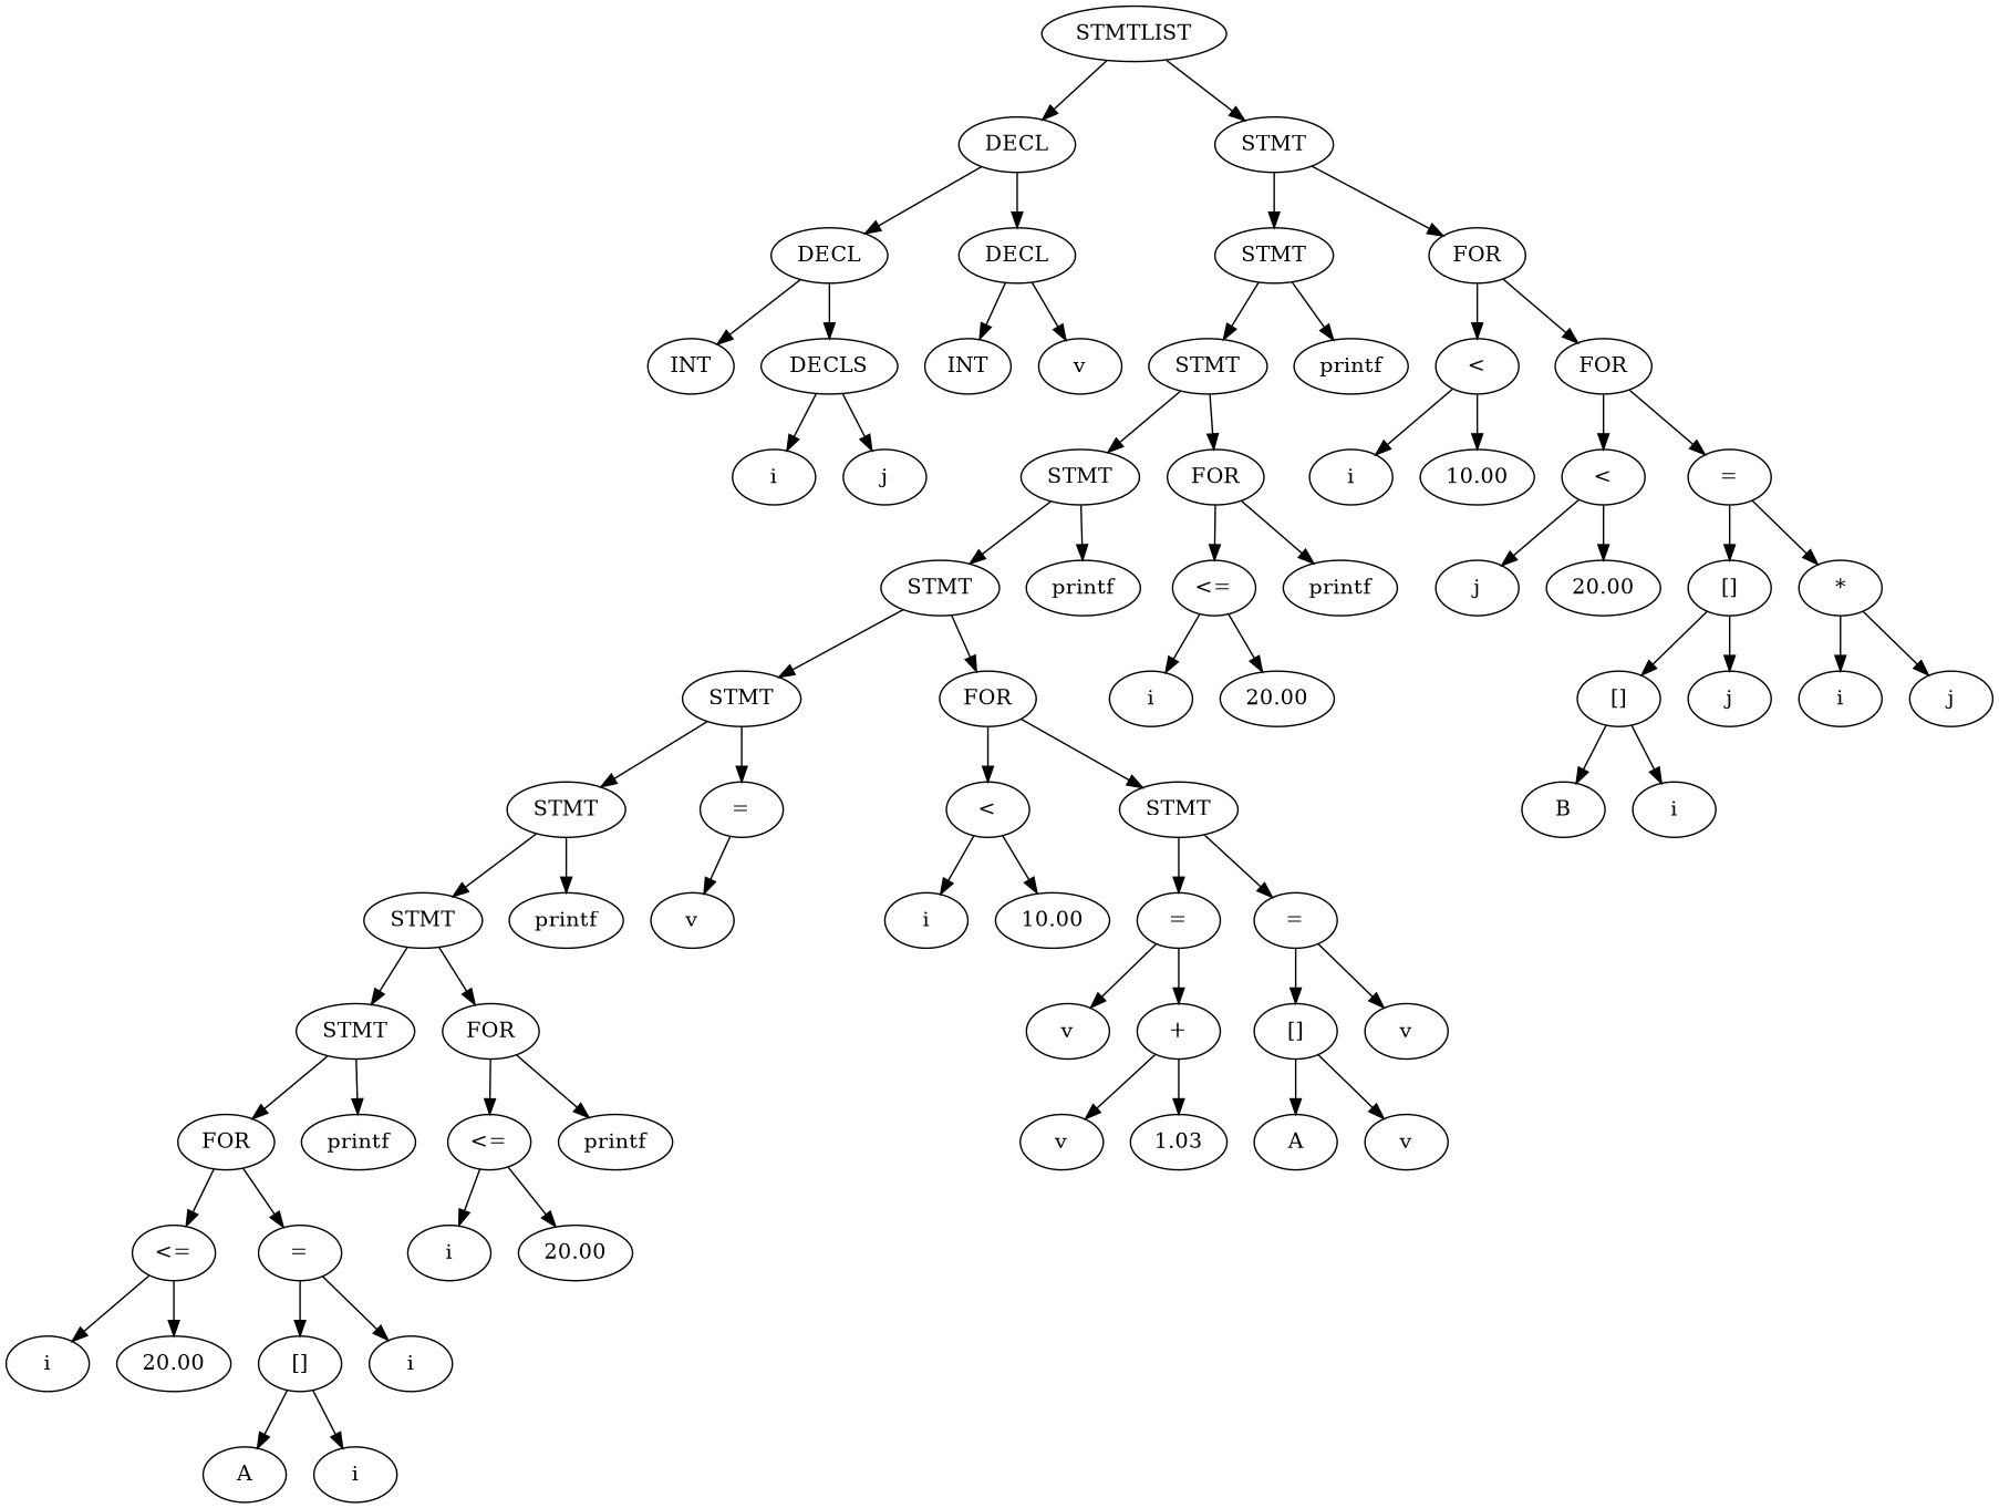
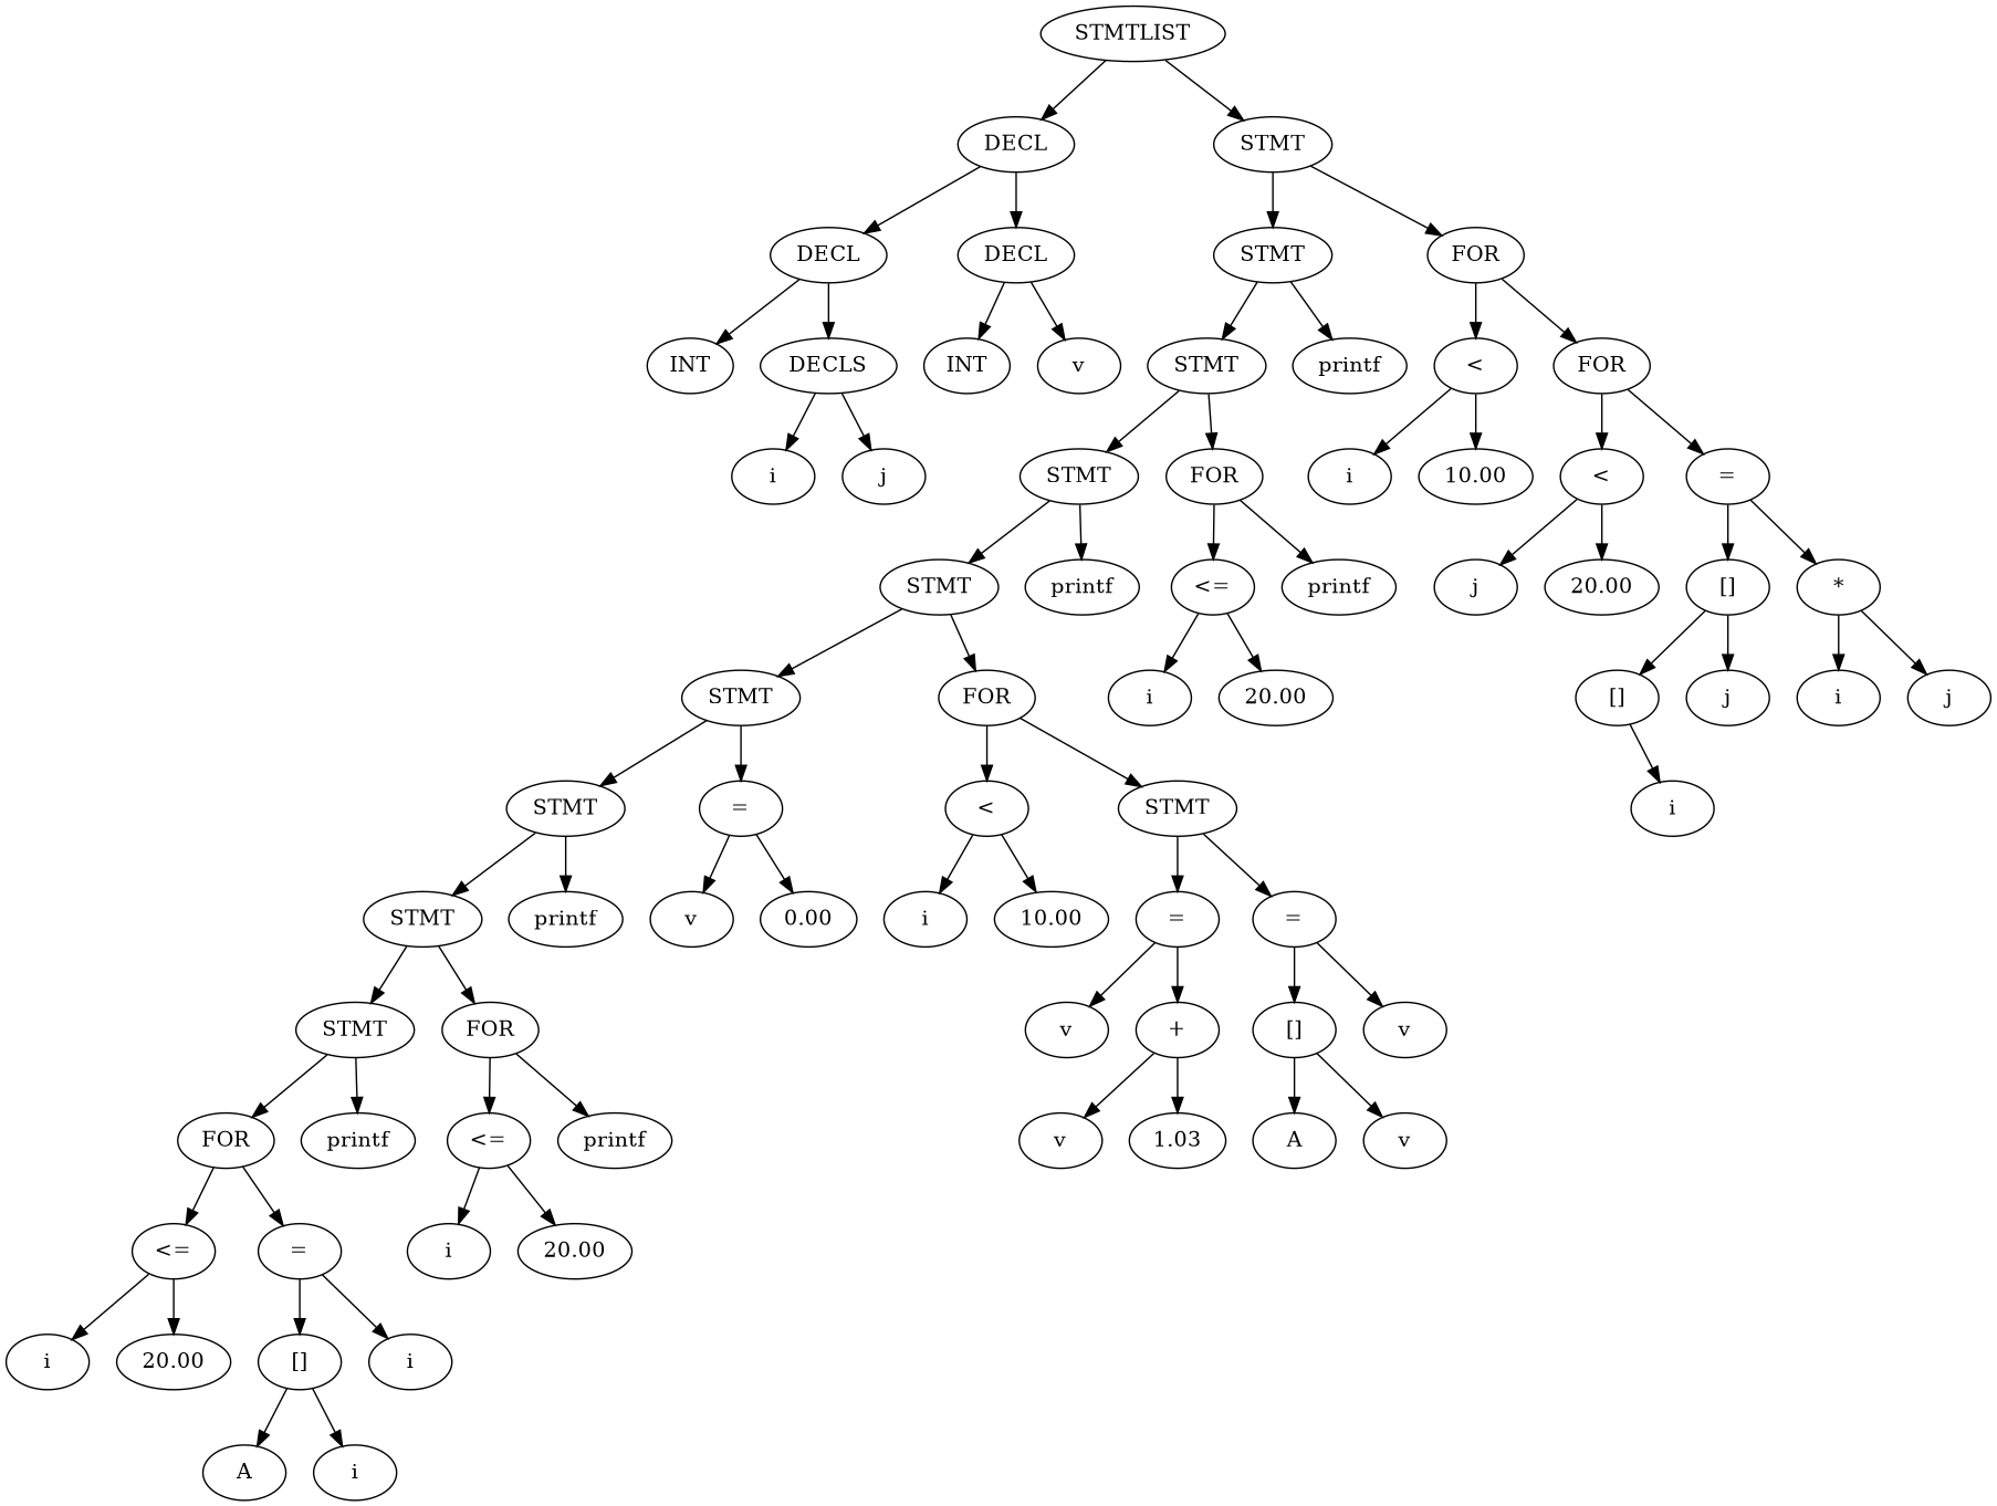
  digraph {
    n1 [label=STMTLIST]
    n2 [label=DECL]
    n3 [label=STMT]
    n4 [label=DECL]
    n5 [label=DECL]
    n6 [label=STMT]
    n7 [label=FOR]
    n8 [label=INT]
    n9 [label=DECLS]
    n10 [label=INT]
    n11 [label=v]
    n12 [label=i]
    n13 [label=j]
    n14 [label=STMT]
    n15 [label=printf]
    n16 [label="<"]
    n17 [label=FOR]
    n18 [label=STMT]
    n19 [label=FOR]
    n20 [label=STMT]
    n21 [label=printf]
    n22 [label="<="]
    n23 [label=printf]
    n24 [label=STMT]
    n25 [label=FOR]
    n26 [label=STMT]
    n27 [label="="]
    n28 [label="<"]
    n29 [label=STMT]
    n30 [label=STMT]
    n31 [label=printf]
    n32 [label=v]
+   n33 [label=0.00]
    n34 [label=STMT]
    n35 [label=FOR]
    n36 [label=FOR]
    n37 [label=printf]
    n38 [label="<="]
    n39 [label=printf]
    n40 [label="<="]
    n41 [label="="]
    n42 [label=i]
    n43 [label=20.00]
    n44 [label="[]"]
    n45 [label=i]
    n46 [label=A]
    n47 [label=i]
    n48 [label=i]
    n49 [label=20.00]
    n50 [label=i]
    n51 [label=10.00]
    n52 [label="="]
    n53 [label="="]
    n54 [label=v]
    n55 [label="+"]
    n56 [label="[]"]
    n57 [label=v]
    n58 [label=v]
    n59 [label=1.03]
    n60 [label=A]
    n61 [label=v]
    n62 [label=i]
    n63 [label=20.00]
    n64 [label=i]
    n65 [label=10.00]
    n66 [label="<"]
    n67 [label="="]
    n68 [label=j]
    n69 [label=20.00]
    n70 [label="[]"]
    n71 [label="*"]
    n72 [label="[]"]
    n73 [label=j]
    n74 [label=i]
    n75 [label=j]
-   n76 [label=B]
    n77 [label=i]
    n1 -> n2
    n1 -> n3
    n2 -> n4
    n2 -> n5
    n3 -> n6
    n3 -> n7
    n4 -> n8
    n4 -> n9
    n5 -> n10
    n5 -> n11
    n6 -> n14
    n6 -> n15
    n7 -> n16
    n7 -> n17
    n9 -> n12
    n9 -> n13
    n14 -> n18
    n14 -> n19
    n16 -> n64
    n16 -> n65
    n17 -> n66
    n17 -> n67
    n18 -> n20
    n18 -> n21
    n19 -> n22
    n19 -> n23
    n20 -> n24
    n20 -> n25
    n22 -> n62
    n22 -> n63
    n24 -> n26
    n24 -> n27
    n25 -> n28
    n25 -> n29
    n26 -> n30
    n26 -> n31
    n27 -> n32
+   n27 -> n33
    n28 -> n50
    n28 -> n51
    n29 -> n52
    n29 -> n53
    n30 -> n34
    n30 -> n35
    n34 -> n36
    n34 -> n37
    n35 -> n38
    n35 -> n39
    n36 -> n40
    n36 -> n41
    n38 -> n48
    n38 -> n49
    n40 -> n42
    n40 -> n43
    n41 -> n44
    n41 -> n45
    n44 -> n46
    n44 -> n47
    n52 -> n54
    n52 -> n55
    n53 -> n56
    n53 -> n57
    n55 -> n58
    n55 -> n59
    n56 -> n60
    n56 -> n61
    n66 -> n68
    n66 -> n69
    n67 -> n70
    n67 -> n71
    n70 -> n72
    n70 -> n73
    n71 -> n74
    n71 -> n75
-   n72 -> n76
    n72 -> n77
  }
